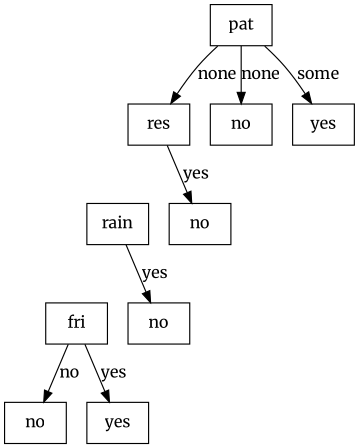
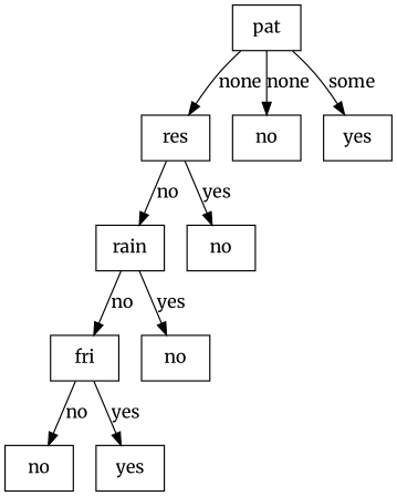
  digraph {
    fontname=Merriweather
    node [fontname=Merriweather shape=box]
    edge [fontname=Merriweather]
    n1 [label=pat]
    n2 [label=res]
    n3 [label=no]
    n4 [label=yes]
    n5 [label=rain]
    n6 [label=no]
    n7 [label=fri]
    n8 [label=no]
    n9 [label=no]
    n10 [label=yes]
    n1 -> n2 [label=none]
    n1 -> n3 [label=none]
    n1 -> n4 [label=some]
+   n2 -> n5 [label=no]
    n2 -> n6 [label=yes]
+   n5 -> n7 [label=no]
    n5 -> n8 [label=yes]
    n7 -> n9 [label=no]
    n7 -> n10 [label=yes]
  }
